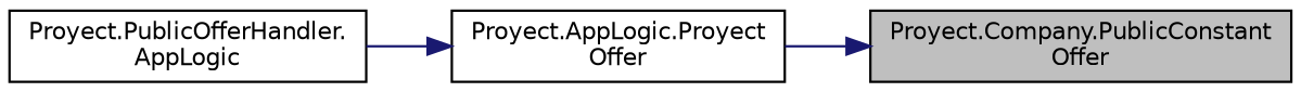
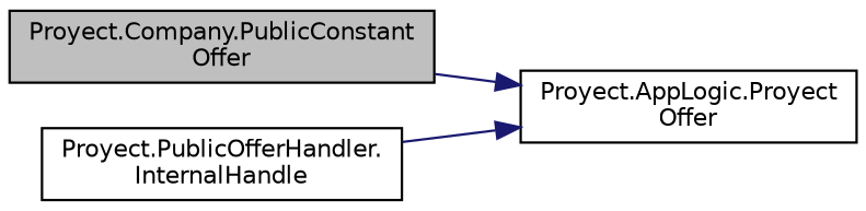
  digraph {
    rankdir=RL
    node [color=black fillcolor=white fontname=Helvetica fontsize=10 shape=record style=filled]
    edge [color=midnightblue dir=back fontname=Helvetica fontsize=10 labelfontname=Helvetica labelfontsize=10 style=solid]
    n1 [fillcolor=grey75 fontcolor=black height=0.2 label="Proyect.Company.PublicConstant\lOffer" width=0.4]
    n2 [height=0.2 label="Proyect.AppLogic.Proyect\lOffer" width=0.4]
-   n3 [height=0.2 label="Proyect.PublicOfferHandler.\lAppLogic" width=0.4]
-   n1 -> n2
+   n3 [height=0.2 label="Proyect.PublicOfferHandler.\lInternalHandle" width=0.4]
+   n2 -> n1
    n2 -> n3
  }
